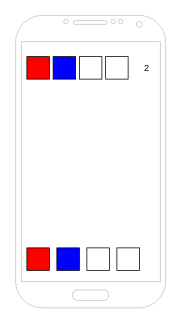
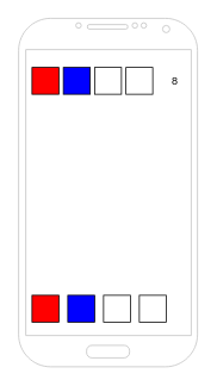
  <mxCell id="0" />
  <mxCell id="1" parent="0" />
  <mxCell id="2" value="" style="verticalLabelPosition=bottom;verticalAlign=top;html=1;shadow=0;dashed=0;strokeWidth=1;shape=mxgraph.android.phone2;strokeColor=#c0c0c0;" vertex="1" parent="1"><mxGeometry x="20" y="20" width="200" height="390" as="geometry" /></mxCell>
  <mxCell id="3" value="" style="rounded=0;whiteSpace=wrap;html=1;fillColor=#FF0000;" vertex="1" parent="1"><mxGeometry x="35" y="330" width="30" height="30" as="geometry" /></mxCell>
  <mxCell id="4" value="" style="rounded=0;whiteSpace=wrap;html=1;fillColor=#0000FF;" vertex="1" parent="1"><mxGeometry x="75" y="330" width="30" height="30" as="geometry" /></mxCell>
  <mxCell id="5" value="" style="rounded=0;whiteSpace=wrap;html=1;" vertex="1" parent="1"><mxGeometry x="115" y="330" width="30" height="30" as="geometry" /></mxCell>
  <mxCell id="6" value="" style="rounded=0;whiteSpace=wrap;html=1;" vertex="1" parent="1"><mxGeometry x="155" y="330" width="30" height="30" as="geometry" /></mxCell>
  <mxCell id="7" value="" style="rounded=0;whiteSpace=wrap;html=1;fillColor=#FF0000;" vertex="1" parent="1"><mxGeometry x="35" y="75" width="30" height="30" as="geometry" /></mxCell>
  <mxCell id="8" value="" style="rounded=0;whiteSpace=wrap;html=1;fillColor=#0000FF;" vertex="1" parent="1"><mxGeometry x="70" y="75" width="30" height="30" as="geometry" /></mxCell>
  <mxCell id="9" value="" style="rounded=0;whiteSpace=wrap;html=1;" vertex="1" parent="1"><mxGeometry x="105" y="75" width="30" height="30" as="geometry" /></mxCell>
  <mxCell id="10" value="" style="rounded=0;whiteSpace=wrap;html=1;" vertex="1" parent="1"><mxGeometry x="140" y="75" width="30" height="30" as="geometry" /></mxCell>
- <mxCell id="11" value="2" style="text;html=1;strokeColor=none;fillColor=none;align=center;verticalAlign=middle;whiteSpace=wrap;rounded=0;" vertex="1" parent="1"><mxGeometry x="180" y="75" width="30" height="30" as="geometry" /></mxCell>
+ <mxCell id="11" value="8" style="text;html=1;strokeColor=none;fillColor=none;align=center;verticalAlign=middle;whiteSpace=wrap;rounded=0;" vertex="1" parent="1"><mxGeometry x="180" y="75" width="30" height="30" as="geometry" /></mxCell>
